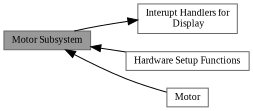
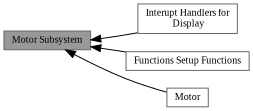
  digraph {
    fontname="Liberation Serif"
    rankdir=LR
    node [color=grey40 fillcolor=white fontname="Liberation Serif" fontsize=10 shape=box style=filled]
    edge [dir=back fontname="Liberation Serif" fontsize=10 labelfontname=Helvetica labelfontsize=10 shape=plaintext style=solid]
-   n1 [height=0.2 label="Hardware Setup Functions" width=0.4]
+   n1 [height=0.2 label="Functions Setup Functions" width=0.4]
    n2 [height=0.2 label="Interupt Handlers for\l Display" width=0.4]
    n3 [height=0.2 label=Motor width=0.4]
    n4 [color=gray40 fillcolor=grey60 fontcolor=black height=0.2 label="Motor Subsystem" width=0.4]
    n4 -> n1
-   n2 -> n4
+   n4 -> n2
    n4 -> n3
  }
